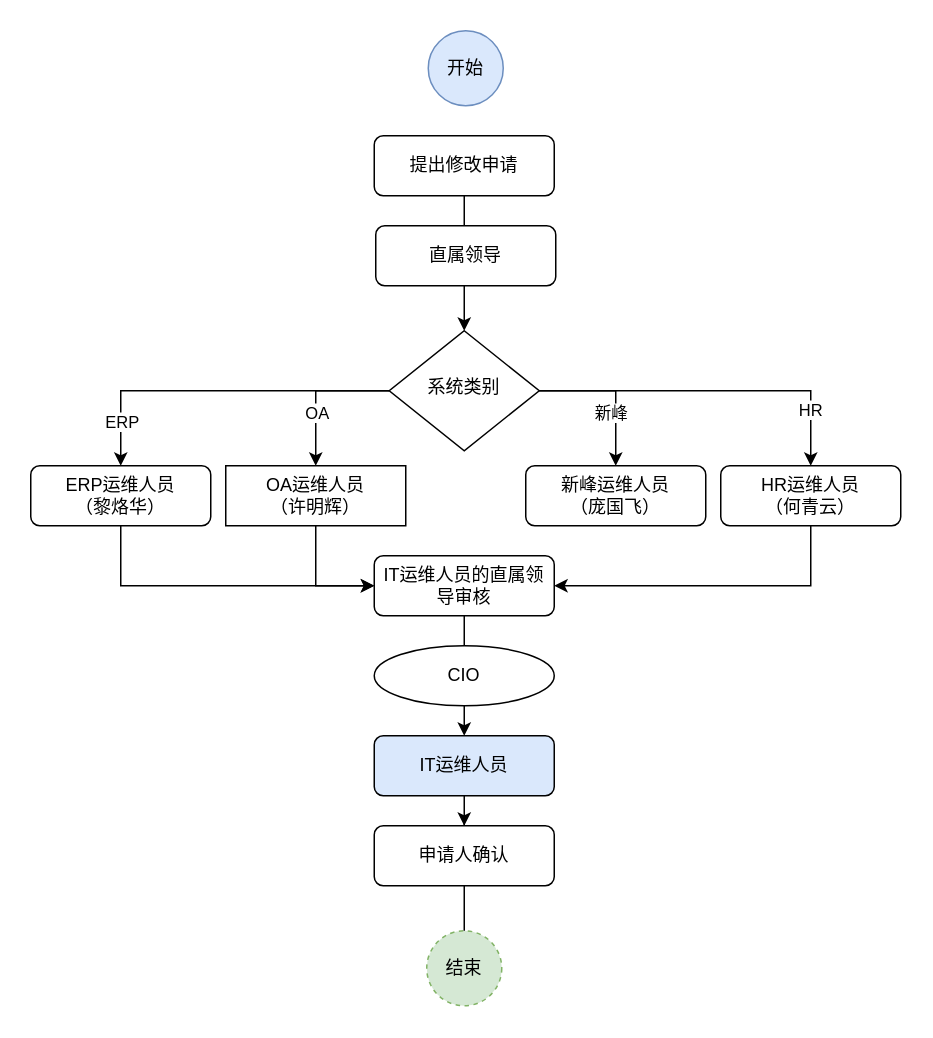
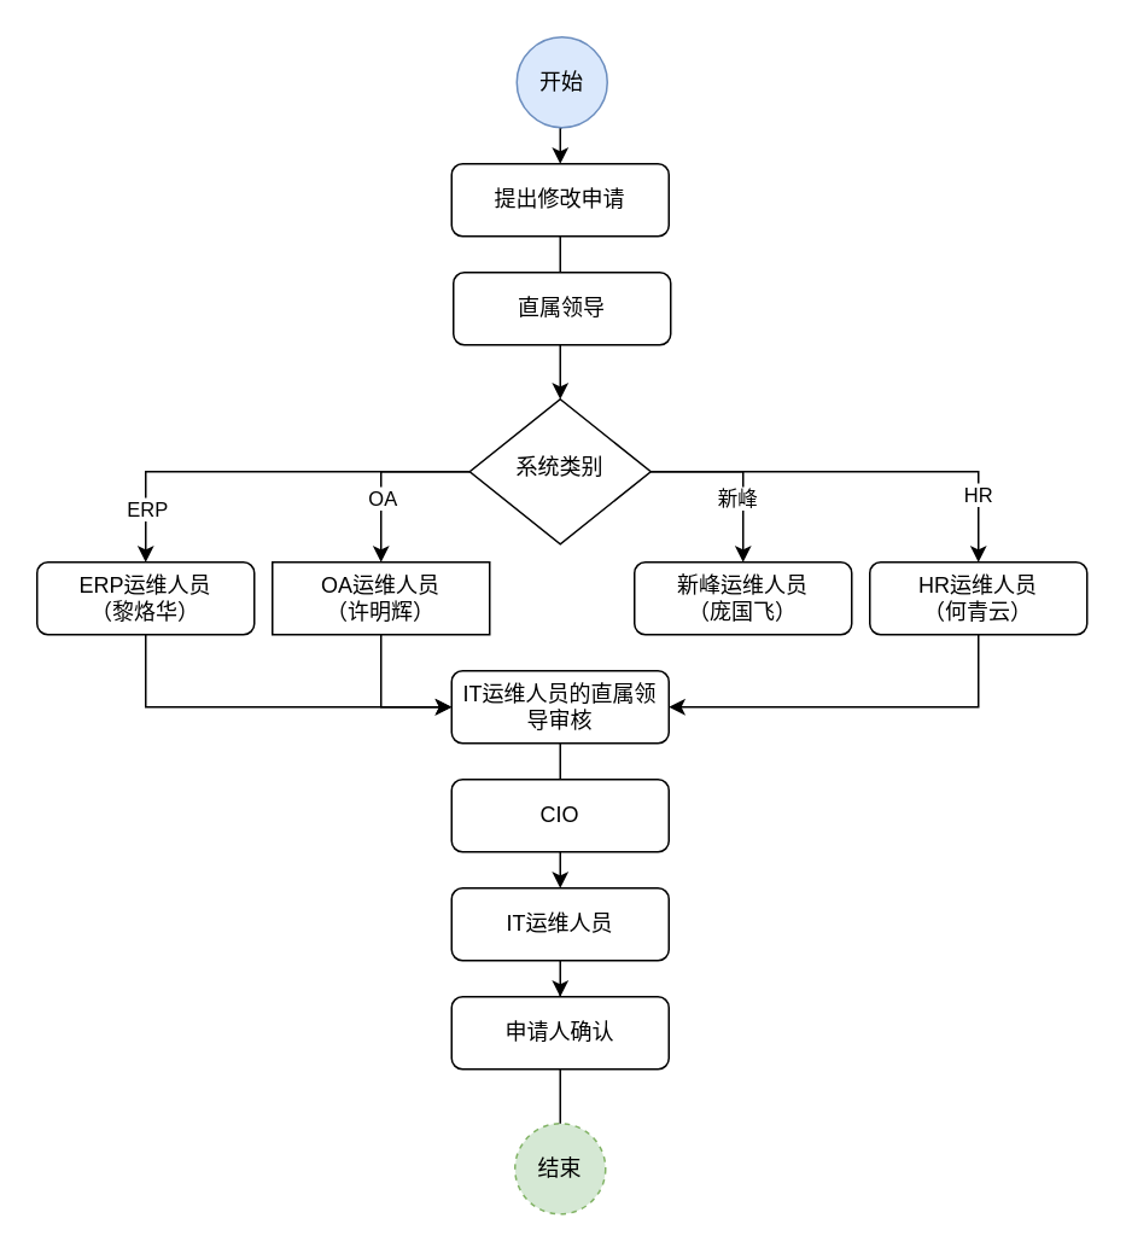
  <mxCell id="0" />
  <mxCell id="1" parent="0" />
  <mxCell id="2" style="edgeStyle=orthogonalEdgeStyle;rounded=0;orthogonalLoop=1;jettySize=auto;html=1;exitX=0;exitY=0.5;exitDx=0;exitDy=0;entryX=0.5;entryY=0;entryDx=0;entryDy=0;" parent="1" source="10" target="20" edge="1"><mxGeometry relative="1" as="geometry" /></mxCell>
  <mxCell id="3" value="OA" style="edgeLabel;html=1;align=center;verticalAlign=middle;resizable=0;points=[];" parent="2" vertex="1" connectable="0"><mxGeometry x="0.28" y="1" relative="1" as="geometry"><mxPoint x="-1" as="offset" /></mxGeometry></mxCell>
  <mxCell id="4" style="edgeStyle=orthogonalEdgeStyle;rounded=0;orthogonalLoop=1;jettySize=auto;html=1;exitX=1;exitY=0.5;exitDx=0;exitDy=0;entryX=0.5;entryY=0;entryDx=0;entryDy=0;" parent="1" source="10" target="21" edge="1"><mxGeometry relative="1" as="geometry" /></mxCell>
  <mxCell id="5" value="新峰" style="edgeLabel;html=1;align=center;verticalAlign=middle;resizable=0;points=[];" parent="4" vertex="1" connectable="0"><mxGeometry x="0.294" y="-4" relative="1" as="geometry"><mxPoint as="offset" /></mxGeometry></mxCell>
  <mxCell id="6" style="edgeStyle=orthogonalEdgeStyle;rounded=0;orthogonalLoop=1;jettySize=auto;html=1;exitX=1;exitY=0.5;exitDx=0;exitDy=0;entryX=0.5;entryY=0;entryDx=0;entryDy=0;" parent="1" source="10" target="23" edge="1"><mxGeometry relative="1" as="geometry" /></mxCell>
  <mxCell id="7" value="HR" style="edgeLabel;html=1;align=center;verticalAlign=middle;resizable=0;points=[];" parent="6" vertex="1" connectable="0"><mxGeometry x="0.674" y="-1" relative="1" as="geometry"><mxPoint as="offset" /></mxGeometry></mxCell>
  <mxCell id="8" style="edgeStyle=orthogonalEdgeStyle;rounded=0;orthogonalLoop=1;jettySize=auto;html=1;exitX=0;exitY=0.5;exitDx=0;exitDy=0;entryX=0.5;entryY=0;entryDx=0;entryDy=0;" parent="1" source="10" target="17" edge="1"><mxGeometry relative="1" as="geometry" /></mxCell>
  <mxCell id="9" value="ERP" style="edgeLabel;html=1;align=center;verticalAlign=middle;resizable=0;points=[];" parent="8" vertex="1" connectable="0"><mxGeometry x="0.645" y="-3" relative="1" as="geometry"><mxPoint x="3" y="11" as="offset" /></mxGeometry></mxCell>
  <mxCell id="10" value="系统类别" style="rhombus;whiteSpace=wrap;html=1;shadow=0;fontFamily=Helvetica;fontSize=12;align=center;strokeWidth=1;spacing=6;spacingTop=-4;" parent="1" vertex="1"><mxGeometry x="259" y="220" width="100" height="80" as="geometry" /></mxCell>
+ <mxCell id="11" style="edgeStyle=orthogonalEdgeStyle;rounded=0;orthogonalLoop=1;jettySize=auto;html=1;exitX=0.5;exitY=1;exitDx=0;exitDy=0;entryX=0.5;entryY=0;entryDx=0;entryDy=0;" edge="1" parent="1" source="12" target="29"><mxGeometry relative="1" as="geometry" /></mxCell>
  <mxCell id="12" value="开始" style="ellipse;whiteSpace=wrap;html=1;aspect=fixed;fillColor=#dae8fc;strokeColor=#6c8ebf;" parent="1" vertex="1"><mxGeometry x="285" width="50" height="50" as="geometry" y="20" /></mxCell>
  <mxCell id="13" value="结束" style="ellipse;whiteSpace=wrap;html=1;aspect=fixed;fillColor=#d5e8d4;strokeColor=#82b366;dashed=1;" parent="1" vertex="1"><mxGeometry x="284" y="620" width="50" height="50" as="geometry" /></mxCell>
  <mxCell id="14" style="edgeStyle=orthogonalEdgeStyle;rounded=0;orthogonalLoop=1;jettySize=auto;html=1;exitX=0.5;exitY=1;exitDx=0;exitDy=0;entryX=0.5;entryY=0;entryDx=0;entryDy=0;" parent="1" source="15" target="25" edge="1"><mxGeometry relative="1" as="geometry" /></mxCell>
  <mxCell id="15" value="IT运维人员的直属领导审核" style="rounded=1;whiteSpace=wrap;html=1;fontSize=12;glass=0;strokeWidth=1;shadow=0;" parent="1" vertex="1"><mxGeometry x="249" y="370" width="120" height="40" as="geometry" /></mxCell>
  <mxCell id="16" style="edgeStyle=orthogonalEdgeStyle;rounded=0;orthogonalLoop=1;jettySize=auto;html=1;exitX=0.5;exitY=1;exitDx=0;exitDy=0;entryX=0;entryY=0.5;entryDx=0;entryDy=0;" parent="1" source="17" target="15" edge="1"><mxGeometry relative="1" as="geometry" /></mxCell>
  <mxCell id="17" value="ERP运维人员&lt;br&gt;（黎烙华&lt;span style=&quot;background-color: initial;&quot;&gt;）&lt;/span&gt;" style="rounded=1;whiteSpace=wrap;html=1;fontSize=12;glass=0;strokeWidth=1;shadow=0;" parent="1" vertex="1"><mxGeometry x="20" y="310" width="120" height="40" as="geometry" /></mxCell>
  <mxCell id="18" value="&lt;mxGraphModel&gt;&lt;root&gt;&lt;mxCell id=“0”/&gt;&lt;mxCell id=“1” parent=“0”/&gt;&lt;mxCell id=“2” value=“直线领导” style=“rounded=1;whiteSpace=wrap;html=1;fontSize=12;glass=0;strokeWidth=1;shadow=0;” vertex=“1” parent=“1”&gt;&lt;mxGeometry x=“160” y=“80” width=“120” height=“40” as=“geometry”/&gt;&lt;/mxCell&gt;&lt;/root&gt;&lt;/mxGraphModel&gt;" style="text;whiteSpace=wrap;html=1;" parent="1" vertex="1"><mxGeometry x="495" y="320" width="60" height="50" as="geometry" /></mxCell>
  <mxCell id="19" style="edgeStyle=orthogonalEdgeStyle;rounded=0;orthogonalLoop=1;jettySize=auto;html=1;exitX=0.5;exitY=1;exitDx=0;exitDy=0;entryX=0;entryY=0.5;entryDx=0;entryDy=0;" parent="1" source="20" target="15" edge="1"><mxGeometry relative="1" as="geometry" /></mxCell>
  <mxCell id="20" value="OA运维人员&lt;br&gt;（许明辉）" style="whiteSpace=wrap;html=1;fontSize=12;glass=0;strokeWidth=1;shadow=0;rounded=0;" parent="1" vertex="1"><mxGeometry x="150" y="310" width="120" height="40" as="geometry" /></mxCell>
  <mxCell id="21" value="新峰运维人员&lt;br&gt;（庞国飞）" style="rounded=1;whiteSpace=wrap;html=1;fontSize=12;glass=0;strokeWidth=1;shadow=0;" parent="1" vertex="1"><mxGeometry x="350" y="310" width="120" height="40" as="geometry" /></mxCell>
  <mxCell id="22" style="edgeStyle=orthogonalEdgeStyle;rounded=0;orthogonalLoop=1;jettySize=auto;html=1;exitX=0.5;exitY=1;exitDx=0;exitDy=0;entryX=1;entryY=0.5;entryDx=0;entryDy=0;" parent="1" source="23" target="15" edge="1"><mxGeometry relative="1" as="geometry" /></mxCell>
  <mxCell id="23" value="HR运维人员&lt;br&gt;（何青云）" style="rounded=1;whiteSpace=wrap;html=1;fontSize=12;glass=0;strokeWidth=1;shadow=0;" parent="1" vertex="1"><mxGeometry x="480" y="310" width="120" height="40" as="geometry" /></mxCell>
  <mxCell id="24" style="edgeStyle=orthogonalEdgeStyle;rounded=0;orthogonalLoop=1;jettySize=auto;html=1;exitX=0.5;exitY=1;exitDx=0;exitDy=0;" parent="1" source="25" target="27" edge="1"><mxGeometry relative="1" as="geometry" /></mxCell>
- <mxCell id="25" value="IT运维人员" style="rounded=1;whiteSpace=wrap;html=1;fontSize=12;glass=0;strokeWidth=1;shadow=0;fillColor=#dae8fc;" parent="1" vertex="1"><mxGeometry x="249" y="490" width="120" height="40" as="geometry" /></mxCell>
+ <mxCell id="25" value="IT运维人员" style="rounded=1;whiteSpace=wrap;html=1;fontSize=12;glass=0;strokeWidth=1;shadow=0;" parent="1" vertex="1"><mxGeometry x="249" y="490" width="120" height="40" as="geometry" /></mxCell>
  <mxCell id="26" style="edgeStyle=orthogonalEdgeStyle;rounded=0;orthogonalLoop=1;jettySize=auto;html=1;exitX=0.5;exitY=1;exitDx=0;exitDy=0;entryX=0.5;entryY=0;entryDx=0;entryDy=0;endArrow=none;" parent="1" source="27" target="13" edge="1"><mxGeometry relative="1" as="geometry" /></mxCell>
  <mxCell id="27" value="申请人确认" style="rounded=1;whiteSpace=wrap;html=1;fontSize=12;glass=0;strokeWidth=1;shadow=0;" parent="1" vertex="1"><mxGeometry x="249" y="550" width="120" height="40" as="geometry" /></mxCell>
  <mxCell id="28" style="edgeStyle=orthogonalEdgeStyle;rounded=0;orthogonalLoop=1;jettySize=auto;html=1;exitX=0.5;exitY=1;exitDx=0;exitDy=0;entryX=0.5;entryY=0;entryDx=0;entryDy=0;" edge="1" parent="1" source="29" target="10"><mxGeometry relative="1" as="geometry" /></mxCell>
  <mxCell id="29" value="提出修改申请" style="rounded=1;whiteSpace=wrap;html=1;fontSize=12;glass=0;strokeWidth=1;shadow=0;" parent="1" vertex="1"><mxGeometry x="249" y="90" width="120" height="40" as="geometry" /></mxCell>
  <mxCell id="30" value="直属领导" style="rounded=1;whiteSpace=wrap;html=1;fontSize=12;glass=0;strokeWidth=1;shadow=0;" vertex="1" parent="1"><mxGeometry x="250" y="150" width="120" height="40" as="geometry" /></mxCell>
- <mxCell id="31" value="CIO" style="ellipse;whiteSpace=wrap;html=1;fontSize=12;glass=0;strokeWidth=1;shadow=0;" vertex="1" parent="1"><mxGeometry x="249" y="430" width="120" height="40" as="geometry" /></mxCell>
+ <mxCell id="31" value="CIO" style="rounded=1;whiteSpace=wrap;html=1;fontSize=12;glass=0;strokeWidth=1;shadow=0;" vertex="1" parent="1"><mxGeometry x="249" y="430" width="120" height="40" as="geometry" /></mxCell>
